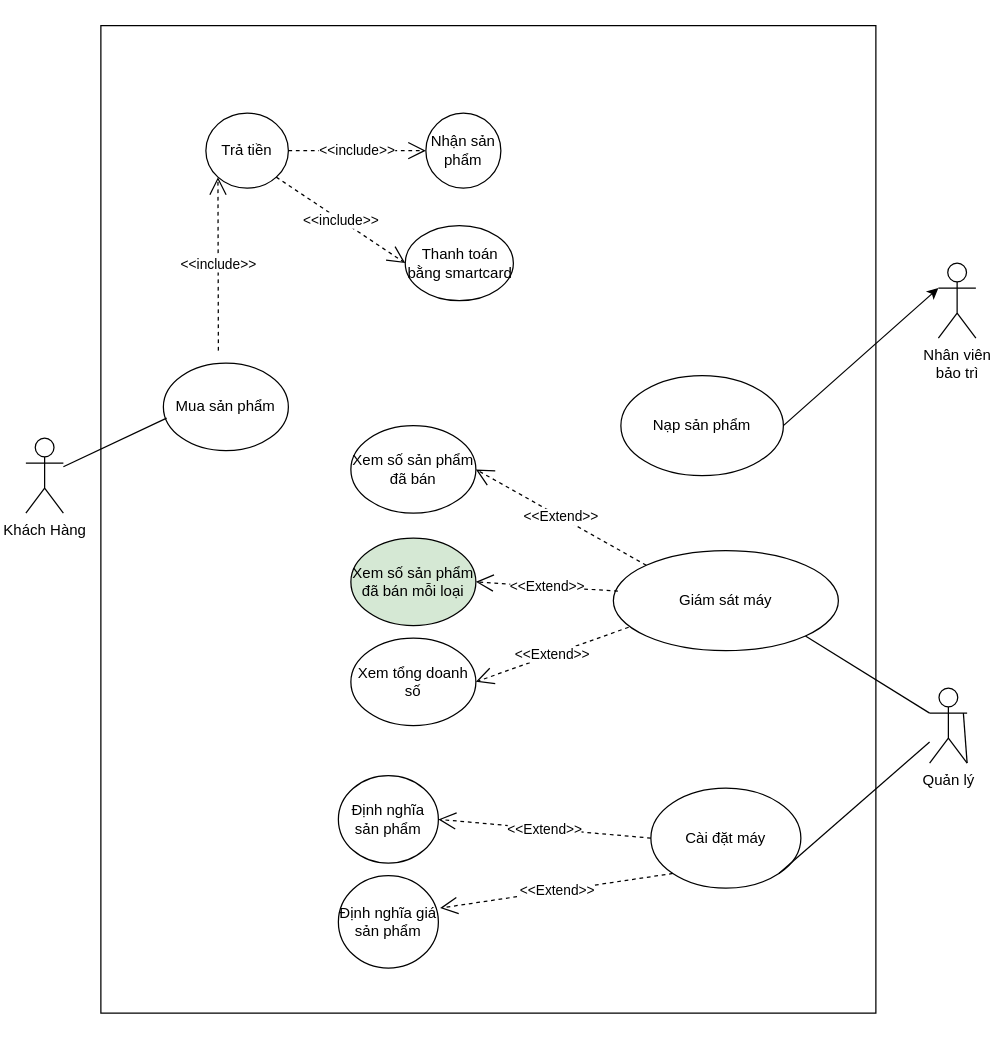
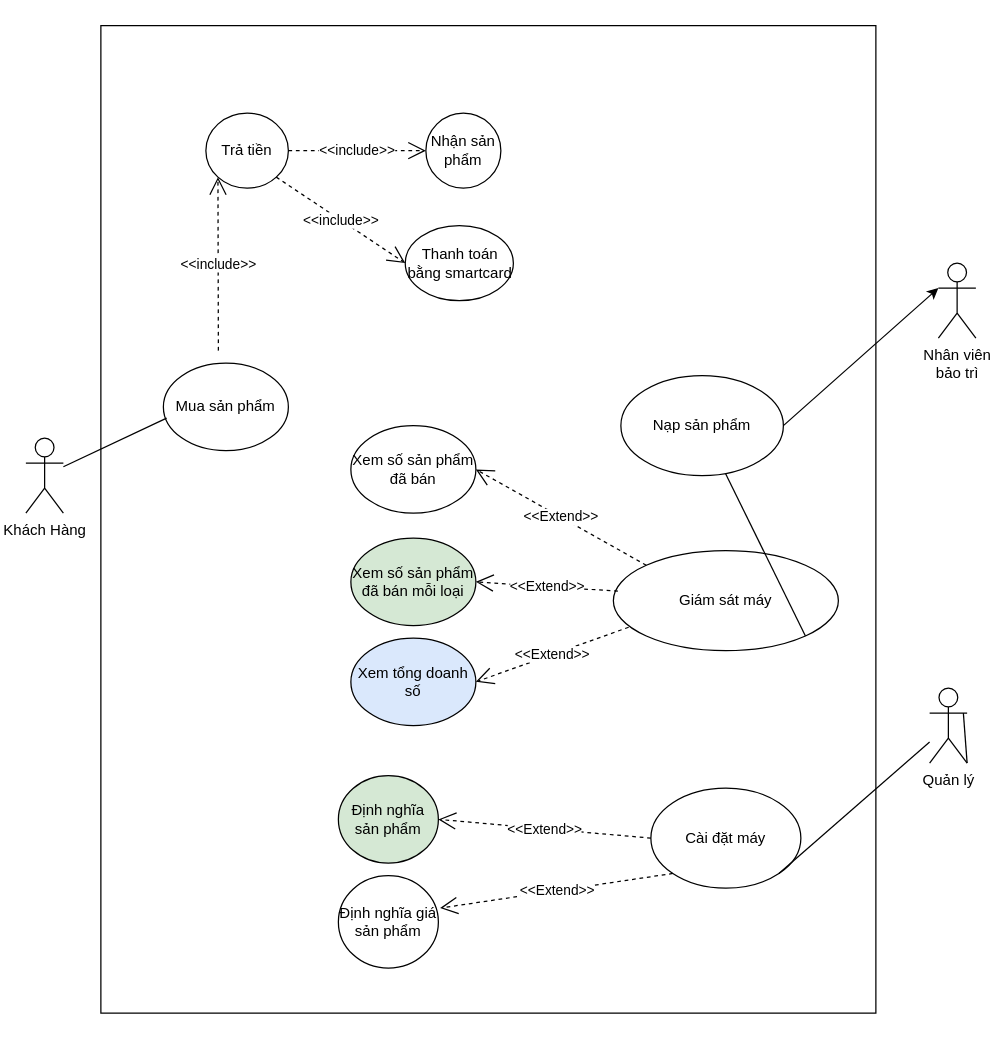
  <mxCell id="0" />
  <mxCell id="1" parent="0" />
  <mxCell id="2" value="" style="rounded=0;whiteSpace=wrap;html=1;" vertex="1" parent="1"><mxGeometry x="80" y="20" width="620" height="790" as="geometry" /></mxCell>
  <mxCell id="3" value="Khách Hàng" style="shape=umlActor;verticalLabelPosition=bottom;verticalAlign=top;html=1;outlineConnect=0;" vertex="1" parent="1"><mxGeometry x="20" y="350" width="30" height="60" as="geometry" /></mxCell>
  <mxCell id="4" value="Nhân viên&lt;br&gt;bảo trì" style="shape=umlActor;verticalLabelPosition=bottom;verticalAlign=top;html=1;outlineConnect=0;" vertex="1" parent="1"><mxGeometry x="750" y="210" width="30" height="60" as="geometry" /></mxCell>
  <mxCell id="5" value="Mua sản phẩm" style="ellipse;whiteSpace=wrap;html=1;" vertex="1" parent="1"><mxGeometry x="130" y="290" width="100" height="70" as="geometry" /></mxCell>
  <mxCell id="6" value="Nạp sản phẩm" style="ellipse;whiteSpace=wrap;html=1;" vertex="1" parent="1"><mxGeometry x="496" y="300" width="130" height="80" as="geometry" /></mxCell>
  <mxCell id="7" value="Giám sát máy" style="ellipse;whiteSpace=wrap;html=1;" vertex="1" parent="1"><mxGeometry x="490" y="440" width="180" height="80" as="geometry" /></mxCell>
  <mxCell id="8" value="Cài đặt máy" style="ellipse;whiteSpace=wrap;html=1;" vertex="1" parent="1"><mxGeometry x="520" y="630" width="120" height="80" as="geometry" /></mxCell>
  <mxCell id="9" value="Nhận sản phẩm" style="ellipse;whiteSpace=wrap;html=1;" vertex="1" parent="1"><mxGeometry x="340" y="90" width="60" height="60" as="geometry" /></mxCell>
  <mxCell id="10" value="Trả tiền" style="ellipse;whiteSpace=wrap;html=1;" vertex="1" parent="1"><mxGeometry x="164" y="90" width="66" height="60" as="geometry" /></mxCell>
  <mxCell id="11" value="" style="endArrow=classic;html=1;rounded=0;entryX=0;entryY=0.333;entryDx=0;entryDy=0;entryPerimeter=0;exitX=1;exitY=0.5;exitDx=0;exitDy=0;" edge="1" parent="1" source="6" target="4"><mxGeometry width="50" height="50" relative="1" as="geometry"><mxPoint x="650" y="300" as="sourcePoint" /><mxPoint x="700" y="250" as="targetPoint" /></mxGeometry></mxCell>
  <mxCell id="12" value="&amp;lt;&amp;lt;include&amp;gt;&amp;gt;" style="endArrow=open;endSize=12;dashed=1;html=1;rounded=0;entryX=0;entryY=1;entryDx=0;entryDy=0;" edge="1" parent="1" target="10"><mxGeometry x="-0.008" width="160" relative="1" as="geometry"><mxPoint x="174" y="280" as="sourcePoint" /><mxPoint x="380" y="310" as="targetPoint" /><mxPoint as="offset" /></mxGeometry></mxCell>
  <mxCell id="13" value="&amp;lt;&amp;lt;include&amp;gt;&amp;gt;" style="endArrow=open;endSize=12;dashed=1;html=1;rounded=0;exitX=1;exitY=0.5;exitDx=0;exitDy=0;" edge="1" parent="1" source="10" target="9"><mxGeometry width="160" relative="1" as="geometry"><mxPoint x="329" y="220" as="sourcePoint" /><mxPoint x="404" y="191" as="targetPoint" /></mxGeometry></mxCell>
  <mxCell id="14" value="" style="endArrow=none;html=1;rounded=0;entryX=0.026;entryY=0.629;entryDx=0;entryDy=0;entryPerimeter=0;" edge="1" parent="1" source="3" target="5"><mxGeometry width="50" height="50" relative="1" as="geometry"><mxPoint x="250" y="500" as="sourcePoint" /><mxPoint x="300" y="450" as="targetPoint" /></mxGeometry></mxCell>
  <mxCell id="15" value="&amp;lt;&amp;lt;Extend&amp;gt;&amp;gt;" style="endArrow=open;endSize=12;dashed=1;html=1;rounded=0;exitX=0;exitY=0.5;exitDx=0;exitDy=0;entryX=1;entryY=0.5;entryDx=0;entryDy=0;" edge="1" parent="1" source="8" target="16"><mxGeometry width="160" relative="1" as="geometry"><mxPoint x="510" y="589" as="sourcePoint" /><mxPoint x="515.287" y="499.649" as="targetPoint" /></mxGeometry></mxCell>
- <mxCell id="16" value="Định nghĩa sản phẩm" style="ellipse;whiteSpace=wrap;html=1;" vertex="1" parent="1"><mxGeometry x="270" y="620" width="80" height="70" as="geometry" /></mxCell>
+ <mxCell id="16" value="Định nghĩa sản phẩm" style="ellipse;whiteSpace=wrap;html=1;fillColor=#d5e8d4;" vertex="1" parent="1"><mxGeometry x="270" y="620" width="80" height="70" as="geometry" /></mxCell>
  <mxCell id="17" value="Định nghĩa giá sản phẩm" style="ellipse;whiteSpace=wrap;html=1;" vertex="1" parent="1"><mxGeometry x="270" y="700" width="80" height="74" as="geometry" /></mxCell>
  <mxCell id="18" value="&amp;lt;&amp;lt;Extend&amp;gt;&amp;gt;" style="endArrow=open;endSize=12;dashed=1;html=1;rounded=0;exitX=0;exitY=1;exitDx=0;exitDy=0;entryX=1.017;entryY=0.351;entryDx=0;entryDy=0;entryPerimeter=0;" edge="1" parent="1" source="8" target="17"><mxGeometry width="160" relative="1" as="geometry"><mxPoint x="538" y="602" as="sourcePoint" /><mxPoint x="448" y="543" as="targetPoint" /></mxGeometry></mxCell>
  <mxCell id="19" value="" style="endArrow=none;html=1;rounded=0;exitX=1;exitY=1;exitDx=0;exitDy=0;startArrow=none;" edge="1" parent="1" source="30"><mxGeometry width="50" height="50" relative="1" as="geometry"><mxPoint x="633" y="603" as="sourcePoint" /><mxPoint x="770" y="570" as="targetPoint" /></mxGeometry></mxCell>
- <mxCell id="20" value="" style="endArrow=none;html=1;rounded=0;entryX=0;entryY=0.333;entryDx=0;entryDy=0;entryPerimeter=0;exitX=1;exitY=1;exitDx=0;exitDy=0;" edge="1" parent="1" source="7" target="30"><mxGeometry width="50" height="50" relative="1" as="geometry"><mxPoint x="620" y="488" as="sourcePoint" /><mxPoint x="788" y="430" as="targetPoint" /></mxGeometry></mxCell>
+ <mxCell id="20" value="" style="endArrow=none;html=1;rounded=0;exitX=1;exitY=1;exitDx=0;exitDy=0;" edge="1" parent="1" source="7" target="6"><mxGeometry width="50" height="50" relative="1" as="geometry"><mxPoint x="620" y="488" as="sourcePoint" /><mxPoint x="788" y="430" as="targetPoint" /></mxGeometry></mxCell>
  <mxCell id="21" value="&amp;lt;&amp;lt;Extend&amp;gt;&amp;gt;" style="endArrow=open;endSize=12;dashed=1;html=1;rounded=0;exitX=0.02;exitY=0.406;exitDx=0;exitDy=0;entryX=1;entryY=0.5;entryDx=0;entryDy=0;exitPerimeter=0;" edge="1" parent="1" source="7" target="23"><mxGeometry width="160" relative="1" as="geometry"><mxPoint x="490" y="478" as="sourcePoint" /><mxPoint x="400" y="482" as="targetPoint" /></mxGeometry></mxCell>
  <mxCell id="22" value="Xem số sản phẩm đã bán" style="ellipse;whiteSpace=wrap;html=1;" vertex="1" parent="1"><mxGeometry x="280" y="340" width="100" height="70" as="geometry" /></mxCell>
  <mxCell id="23" value="Xem số sản phẩm đã bán mỗi loại" style="ellipse;whiteSpace=wrap;html=1;fillColor=#d5e8d4;" vertex="1" parent="1"><mxGeometry x="280" y="430" width="100" height="70" as="geometry" /></mxCell>
- <mxCell id="24" value="Xem tổng doanh số" style="ellipse;whiteSpace=wrap;html=1;" vertex="1" parent="1"><mxGeometry x="280" y="510" width="100" height="70" as="geometry" /></mxCell>
+ <mxCell id="24" value="Xem tổng doanh số" style="ellipse;whiteSpace=wrap;html=1;fillColor=#dae8fc;" vertex="1" parent="1"><mxGeometry x="280" y="510" width="100" height="70" as="geometry" /></mxCell>
  <mxCell id="25" value="&amp;lt;&amp;lt;Extend&amp;gt;&amp;gt;" style="endArrow=open;endSize=12;dashed=1;html=1;rounded=0;exitX=0.068;exitY=0.766;exitDx=0;exitDy=0;entryX=1;entryY=0.5;entryDx=0;entryDy=0;exitPerimeter=0;" edge="1" parent="1" source="7" target="24"><mxGeometry x="0.006" width="160" relative="1" as="geometry"><mxPoint x="500" y="488" as="sourcePoint" /><mxPoint x="390" y="475" as="targetPoint" /><mxPoint as="offset" /></mxGeometry></mxCell>
  <mxCell id="26" value="&amp;lt;&amp;lt;Extend&amp;gt;&amp;gt;" style="endArrow=open;endSize=12;dashed=1;html=1;rounded=0;exitX=0;exitY=0;exitDx=0;exitDy=0;entryX=1;entryY=0.5;entryDx=0;entryDy=0;" edge="1" parent="1" source="7" target="22"><mxGeometry width="160" relative="1" as="geometry"><mxPoint x="519" y="373" as="sourcePoint" /><mxPoint x="390" y="410" as="targetPoint" /></mxGeometry></mxCell>
  <mxCell id="27" value="&amp;lt;&amp;lt;include&amp;gt;&amp;gt;" style="endArrow=open;endSize=12;dashed=1;html=1;rounded=0;exitX=1;exitY=1;exitDx=0;exitDy=0;entryX=0;entryY=0.5;entryDx=0;entryDy=0;" edge="1" parent="1" source="10" target="28"><mxGeometry width="160" relative="1" as="geometry"><mxPoint x="230" y="360" as="sourcePoint" /><mxPoint x="390" y="360" as="targetPoint" /></mxGeometry></mxCell>
  <mxCell id="28" value="Thanh toán bằng smartcard" style="ellipse;whiteSpace=wrap;html=1;" vertex="1" parent="1"><mxGeometry x="323.5" y="180" width="86.5" height="60" as="geometry" /></mxCell>
  <mxCell id="29" value="" style="endArrow=none;html=1;rounded=0;exitX=1;exitY=1;exitDx=0;exitDy=0;" edge="1" parent="1" source="8" target="30"><mxGeometry width="50" height="50" relative="1" as="geometry"><mxPoint x="622" y="698" as="sourcePoint" /><mxPoint x="770" y="570" as="targetPoint" /></mxGeometry></mxCell>
  <mxCell id="30" value="Quản lý" style="shape=umlActor;verticalLabelPosition=bottom;verticalAlign=top;html=1;outlineConnect=0;" vertex="1" parent="1"><mxGeometry x="743" y="550" width="30" height="60" as="geometry" /></mxCell>
